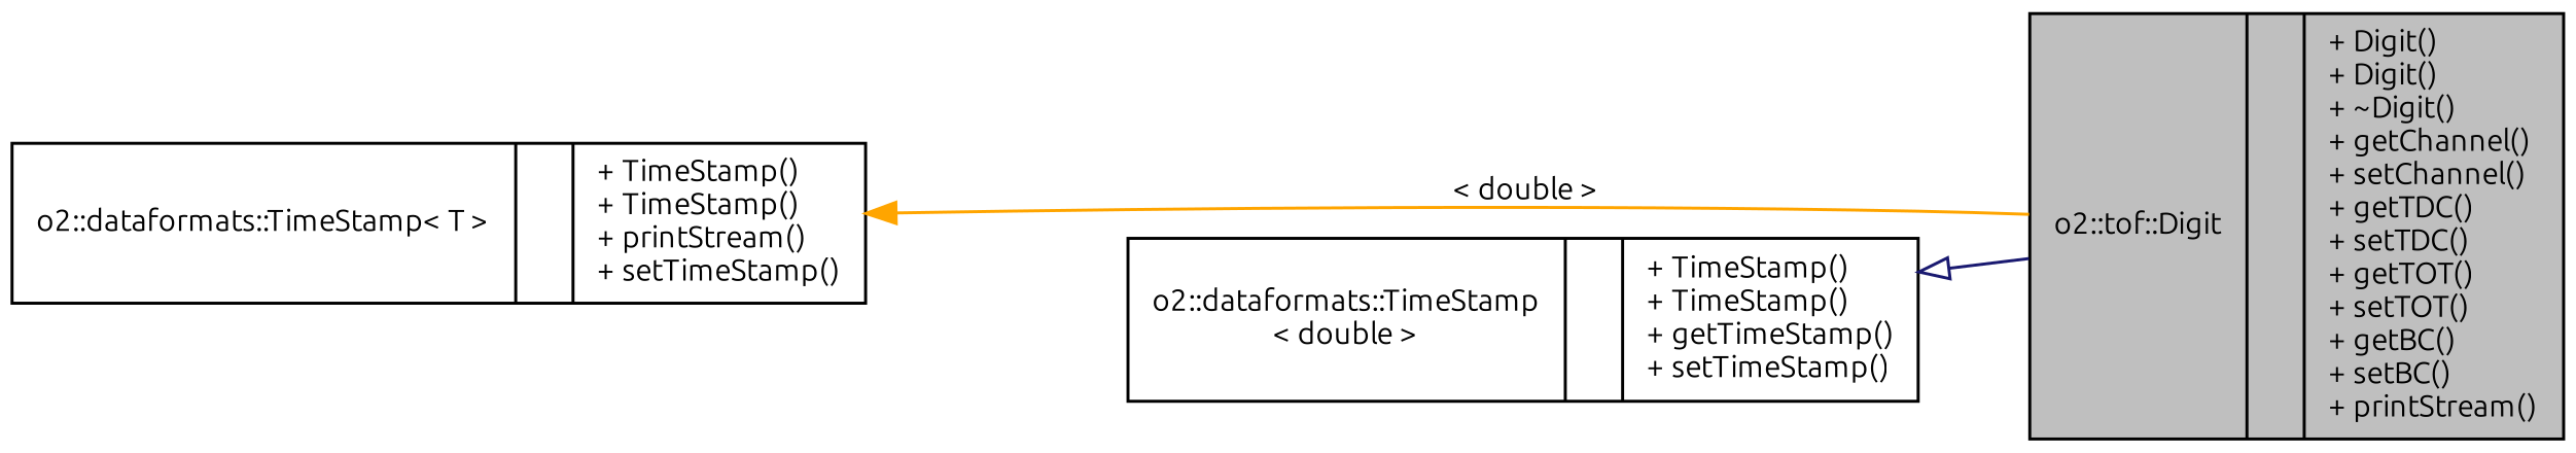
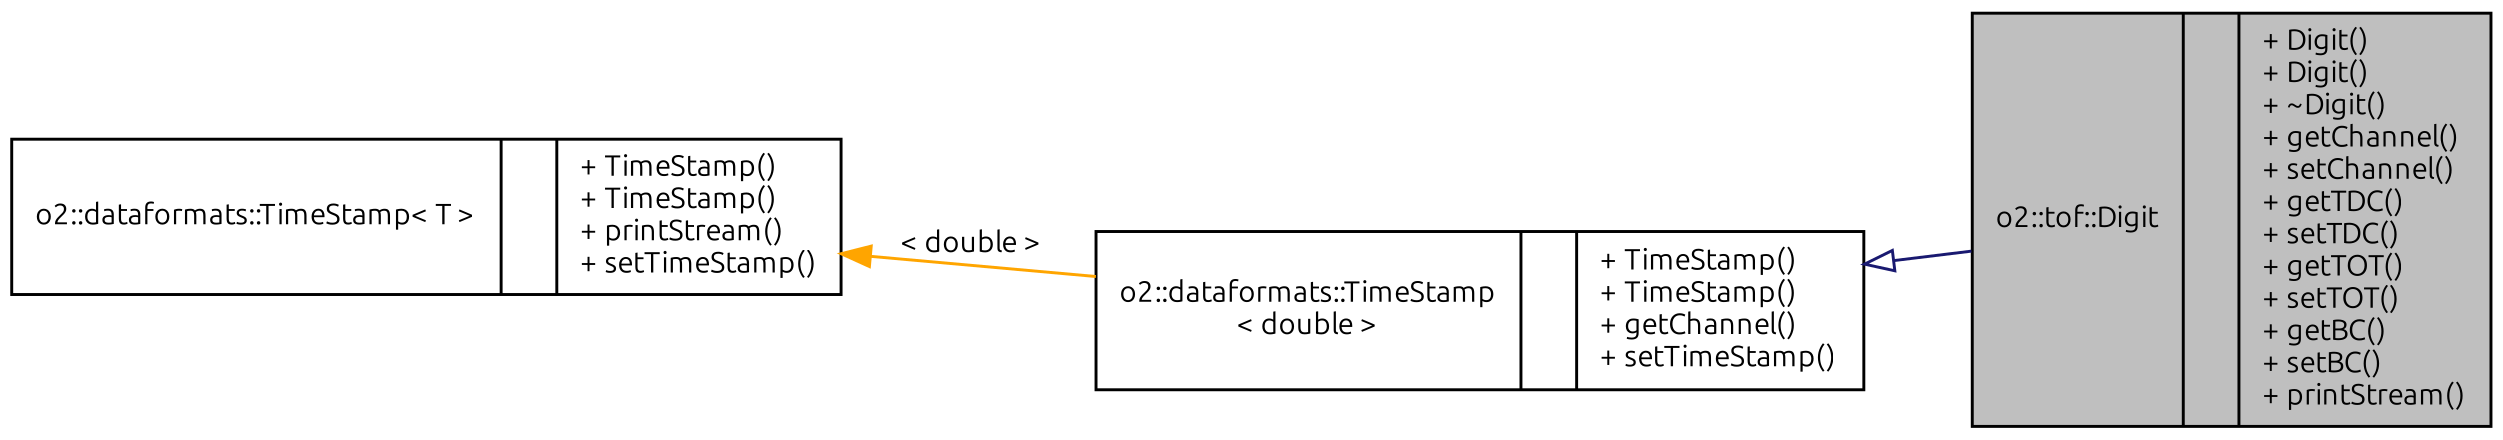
  digraph {
    fontname=Ubuntu
    rankdir=LR
    node [color=black fontname=Ubuntu fontsize=10 shape=record]
    edge [dir=back fontname=Ubuntu fontsize=10 labelfontname=Helvetica labelfontsize=10 style=solid]
    n1 [fillcolor=grey75 fontcolor=black height=0.2 label="{o2::tof::Digit\n||+ Digit()\l+ Digit()\l+ ~Digit()\l+ getChannel()\l+ setChannel()\l+ getTDC()\l+ setTDC()\l+ getTOT()\l+ setTOT()\l+ getBC()\l+ setBC()\l+ printStream()\l}" style=filled width=0.4]
-   n2 [height=0.2 label="{o2::dataformats::TimeStamp\l\< double \>\n||+ TimeStamp()\l+ TimeStamp()\l+ getTimeStamp()\l+ setTimeStamp()\l}" width=0.4]
+   n2 [height=0.2 label="{o2::dataformats::TimeStamp\l\< double \>\n||+ TimeStamp()\l+ TimeStamp()\l+ getChannel()\l+ setTimeStamp()\l}" width=0.4]
    n3 [height=0.2 label="{o2::dataformats::TimeStamp\< T \>\n||+ TimeStamp()\l+ TimeStamp()\l+ printStream()\l+ setTimeStamp()\l}" width=0.4]
    n2 -> n1 [arrowtail=onormal color=midnightblue]
-   n3 -> n1 [color=orange label=" \< double \>"]
+   n3 -> n2 [color=orange label=" \< double \>"]
  }
